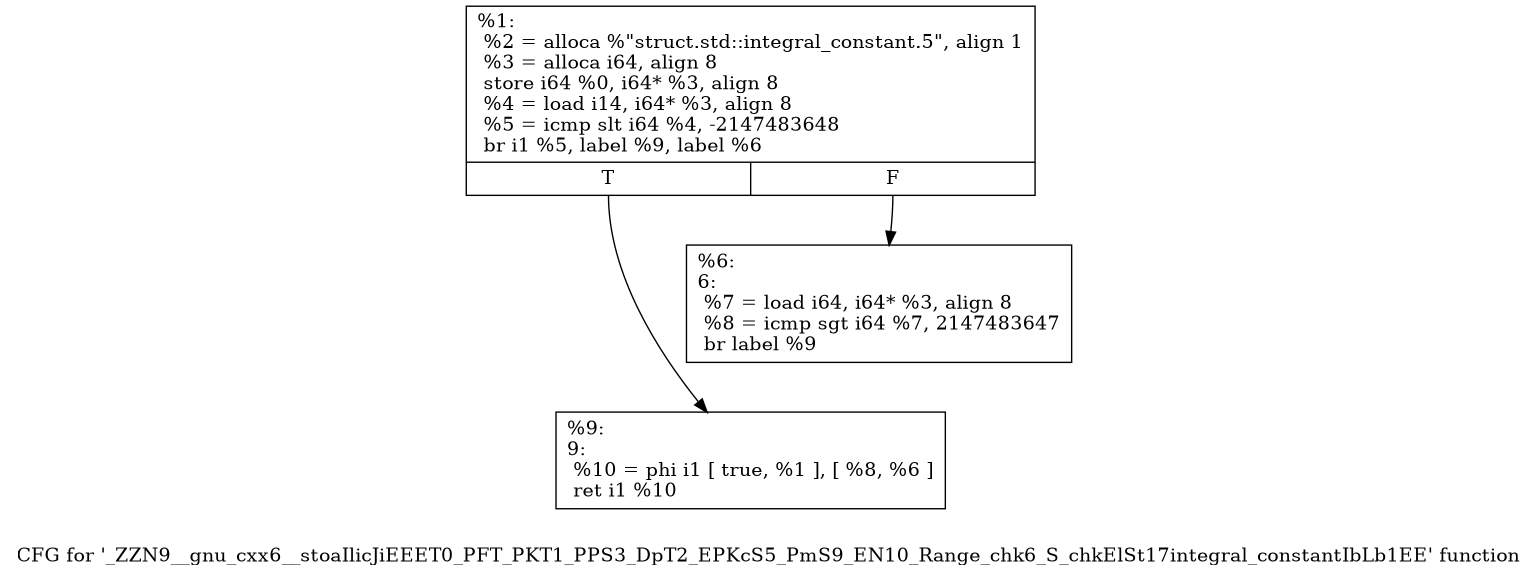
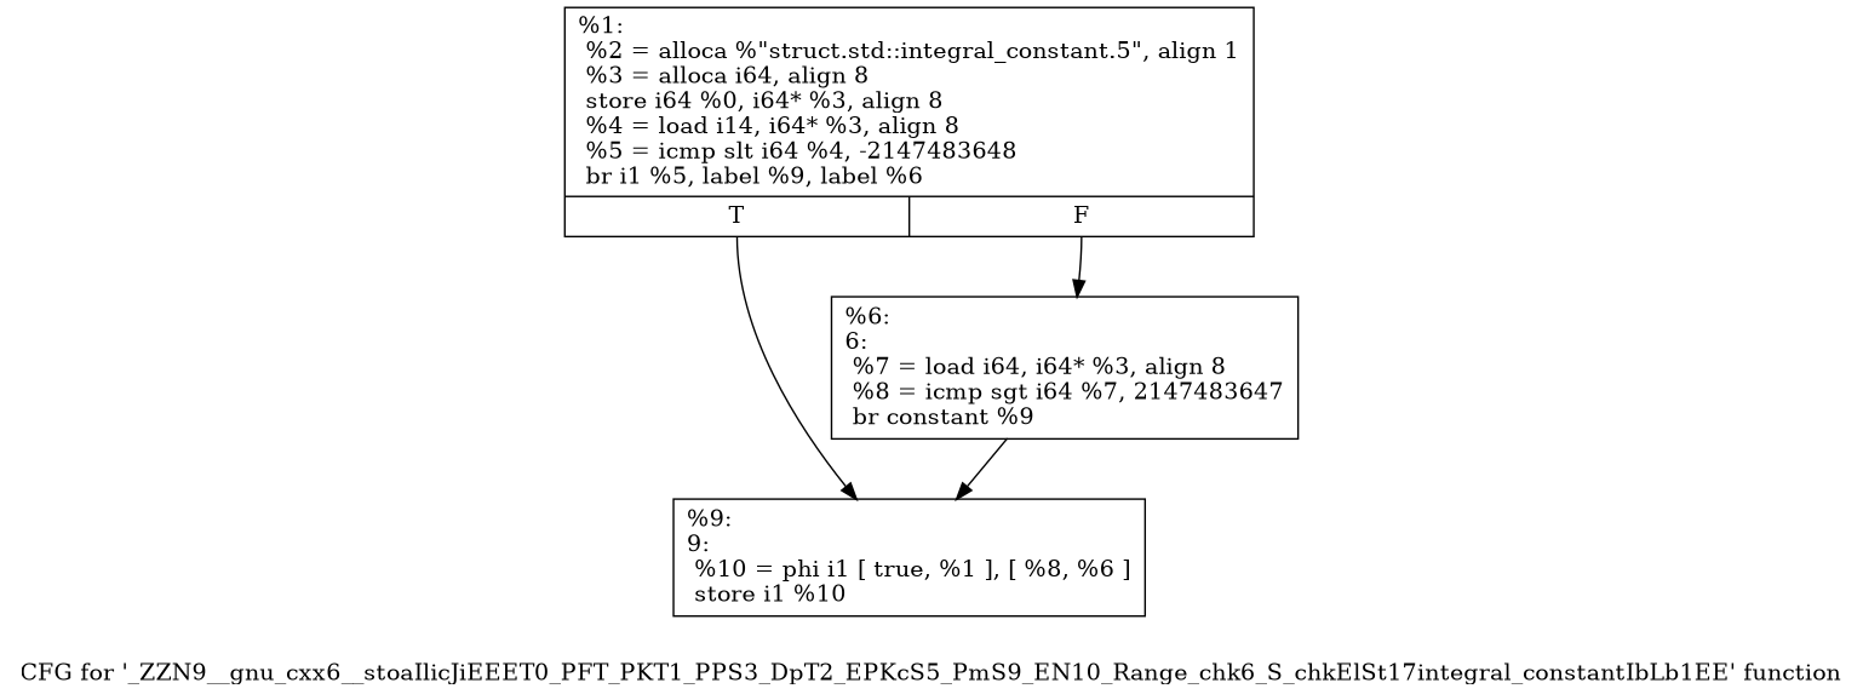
  digraph {
    label="CFG for '_ZZN9__gnu_cxx6__stoaIlicJiEEET0_PFT_PKT1_PPS3_DpT2_EPKcS5_PmS9_EN10_Range_chk6_S_chkElSt17integral_constantIbLb1EE' function"
    node [shape=record]
    n1 [label="{%1:\l  %2 = alloca %\"struct.std::integral_constant.5\", align 1\l  %3 = alloca i64, align 8\l  store i64 %0, i64* %3, align 8\l  %4 = load i14, i64* %3, align 8\l  %5 = icmp slt i64 %4, -2147483648\l  br i1 %5, label %9, label %6\l|{<s0>T|<s1>F}}"]
-   n2 [label="{%9:\l9:                                                \l  %10 = phi i1 [ true, %1 ], [ %8, %6 ]\l  ret i1 %10\l}"]
-   n3 [label="{%6:\l6:                                                \l  %7 = load i64, i64* %3, align 8\l  %8 = icmp sgt i64 %7, 2147483647\l  br label %9\l}"]
+   n2 [label="{%9:\l9:                                                \l  %10 = phi i1 [ true, %1 ], [ %8, %6 ]\l  store i1 %10\l}"]
+   n3 [label="{%6:\l6:                                                \l  %7 = load i64, i64* %3, align 8\l  %8 = icmp sgt i64 %7, 2147483647\l  br constant %9\l}"]
    n1 -> n2 [tailport=s0]
    n1 -> n3 [tailport=s1]
+   n3 -> n2
  }
